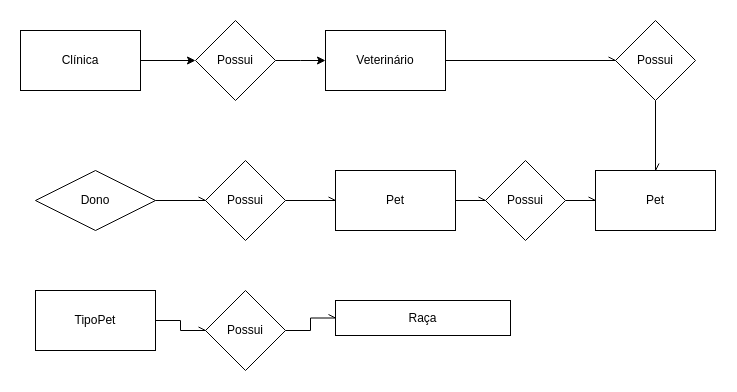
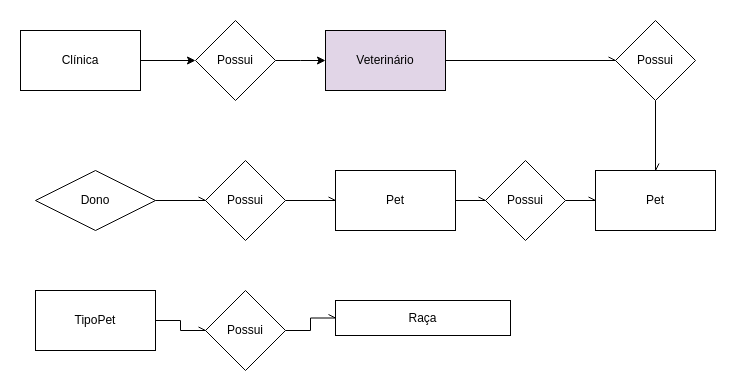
  <mxCell id="0" />
  <mxCell id="1" parent="0" />
  <mxCell id="2" style="edgeStyle=orthogonalEdgeStyle;rounded=0;orthogonalLoop=1;jettySize=auto;html=1;" edge="1" parent="1" source="3" target="7"><mxGeometry relative="1" as="geometry" /></mxCell>
  <mxCell id="3" value="Clínica" style="rounded=0;whiteSpace=wrap;html=1;" vertex="1" parent="1"><mxGeometry x="20" y="30" width="120" height="60" as="geometry" /></mxCell>
  <mxCell id="4" style="edgeStyle=orthogonalEdgeStyle;rounded=0;orthogonalLoop=1;jettySize=auto;html=1;strokeColor=none;" edge="1" parent="1" source="7" target="9"><mxGeometry relative="1" as="geometry" /></mxCell>
  <mxCell id="5" style="edgeStyle=orthogonalEdgeStyle;rounded=0;orthogonalLoop=1;jettySize=auto;html=1;" edge="1" parent="1" source="7"><mxGeometry relative="1" as="geometry"><mxPoint x="325" y="60" as="targetPoint" /></mxGeometry></mxCell>
  <mxCell id="6" value="" style="edgeStyle=orthogonalEdgeStyle;rounded=0;orthogonalLoop=1;jettySize=auto;html=1;jumpStyle=arc;endArrow=openAsync;endFill=0;strokeColor=none;" edge="1" parent="1" source="7" target="9"><mxGeometry relative="1" as="geometry" /></mxCell>
  <mxCell id="7" value="Possui" style="rhombus;whiteSpace=wrap;html=1;" vertex="1" parent="1"><mxGeometry x="195" y="20" width="80" height="80" as="geometry" /></mxCell>
  <mxCell id="8" style="edgeStyle=orthogonalEdgeStyle;rounded=0;jumpStyle=arc;orthogonalLoop=1;jettySize=auto;html=1;entryX=0;entryY=0.5;entryDx=0;entryDy=0;endArrow=openAsync;endFill=0;strokeColor=#000000;" edge="1" parent="1" source="9" target="22"><mxGeometry relative="1" as="geometry" /></mxCell>
- <mxCell id="9" value="Veterinário" style="rounded=0;whiteSpace=wrap;html=1;" vertex="1" parent="1"><mxGeometry x="325" y="30" width="120" height="60" as="geometry" /></mxCell>
+ <mxCell id="9" value="Veterinário" style="rounded=0;whiteSpace=wrap;html=1;fillColor=#e1d5e7;" vertex="1" parent="1"><mxGeometry x="325" y="30" width="120" height="60" as="geometry" /></mxCell>
  <mxCell id="10" value="Raça" style="rounded=0;whiteSpace=wrap;html=1;" vertex="1" parent="1"><mxGeometry x="335" y="300" width="175" height="35" as="geometry" /></mxCell>
  <mxCell id="11" style="edgeStyle=orthogonalEdgeStyle;rounded=0;jumpStyle=arc;orthogonalLoop=1;jettySize=auto;html=1;entryX=0;entryY=0.5;entryDx=0;entryDy=0;endArrow=openAsync;endFill=0;strokeColor=#000000;" edge="1" parent="1" source="12" target="14"><mxGeometry relative="1" as="geometry" /></mxCell>
  <mxCell id="12" value="TipoPet" style="rounded=0;whiteSpace=wrap;html=1;" vertex="1" parent="1"><mxGeometry x="35" y="290" width="120" height="60" as="geometry" /></mxCell>
  <mxCell id="13" style="edgeStyle=orthogonalEdgeStyle;rounded=0;jumpStyle=arc;orthogonalLoop=1;jettySize=auto;html=1;entryX=0;entryY=0.5;entryDx=0;entryDy=0;endArrow=openAsync;endFill=0;strokeColor=#000000;" edge="1" parent="1" source="14" target="10"><mxGeometry relative="1" as="geometry" /></mxCell>
  <mxCell id="14" value="Possui" style="rhombus;whiteSpace=wrap;html=1;" vertex="1" parent="1"><mxGeometry x="205" y="290" width="80" height="80" as="geometry" /></mxCell>
  <mxCell id="15" style="edgeStyle=orthogonalEdgeStyle;rounded=0;jumpStyle=arc;orthogonalLoop=1;jettySize=auto;html=1;endArrow=openAsync;endFill=0;strokeColor=#000000;" edge="1" parent="1" source="16" target="20"><mxGeometry relative="1" as="geometry" /></mxCell>
  <mxCell id="16" value="Dono" style="rhombus;whiteSpace=wrap;html=1;" vertex="1" parent="1"><mxGeometry x="35" y="170" width="120" height="60" as="geometry" /></mxCell>
  <mxCell id="17" style="edgeStyle=orthogonalEdgeStyle;rounded=0;jumpStyle=arc;orthogonalLoop=1;jettySize=auto;html=1;entryX=0;entryY=0.5;entryDx=0;entryDy=0;endArrow=openAsync;endFill=0;strokeColor=#000000;" edge="1" parent="1" source="18" target="24"><mxGeometry relative="1" as="geometry" /></mxCell>
  <mxCell id="18" value="Pet&lt;br&gt;" style="rounded=0;whiteSpace=wrap;html=1;" vertex="1" parent="1"><mxGeometry x="335" y="170" width="120" height="60" as="geometry" /></mxCell>
  <mxCell id="19" style="edgeStyle=orthogonalEdgeStyle;rounded=0;jumpStyle=arc;orthogonalLoop=1;jettySize=auto;html=1;endArrow=openAsync;endFill=0;strokeColor=#000000;" edge="1" parent="1" source="20" target="18"><mxGeometry relative="1" as="geometry" /></mxCell>
  <mxCell id="20" value="Possui" style="rhombus;whiteSpace=wrap;html=1;" vertex="1" parent="1"><mxGeometry x="205" y="160" width="80" height="80" as="geometry" /></mxCell>
  <mxCell id="21" style="edgeStyle=orthogonalEdgeStyle;rounded=0;jumpStyle=arc;orthogonalLoop=1;jettySize=auto;html=1;endArrow=openAsync;endFill=0;strokeColor=#000000;" edge="1" parent="1" source="22" target="25"><mxGeometry relative="1" as="geometry" /></mxCell>
  <mxCell id="22" value="Possui" style="rhombus;whiteSpace=wrap;html=1;" vertex="1" parent="1"><mxGeometry x="615" y="20" width="80" height="80" as="geometry" /></mxCell>
  <mxCell id="23" style="edgeStyle=orthogonalEdgeStyle;rounded=0;jumpStyle=arc;orthogonalLoop=1;jettySize=auto;html=1;entryX=0;entryY=0.5;entryDx=0;entryDy=0;endArrow=openAsync;endFill=0;strokeColor=#000000;" edge="1" parent="1" source="24" target="25"><mxGeometry relative="1" as="geometry" /></mxCell>
  <mxCell id="24" value="Possui" style="rhombus;whiteSpace=wrap;html=1;" vertex="1" parent="1"><mxGeometry x="485" y="160" width="80" height="80" as="geometry" /></mxCell>
  <mxCell id="25" value="Pet&lt;br&gt;" style="rounded=0;whiteSpace=wrap;html=1;" vertex="1" parent="1"><mxGeometry x="595" y="170" width="120" height="60" as="geometry" /></mxCell>
